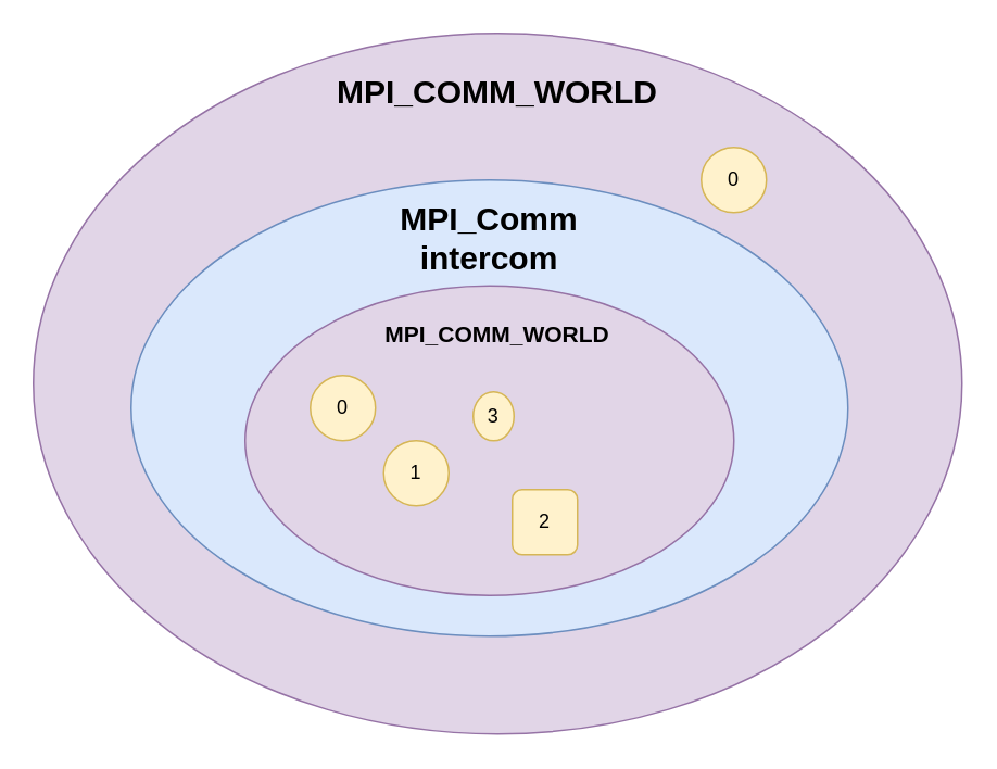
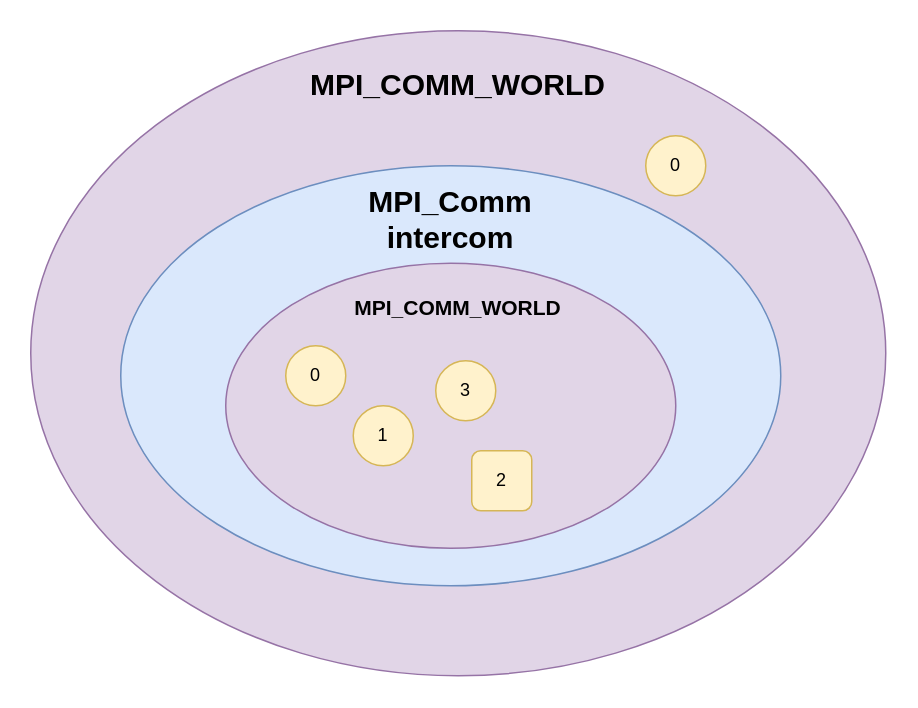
  <mxCell id="0" />
  <mxCell id="1" parent="0" />
  <mxCell id="2" value="" style="ellipse;whiteSpace=wrap;html=1;fillColor=#e1d5e7;strokeColor=#9673a6;" vertex="1" parent="1"><mxGeometry x="20" y="20" width="570" height="430" as="geometry" /></mxCell>
  <mxCell id="3" value="&lt;b style=&quot;font-size: 20px;&quot;&gt;MPI_COMM_WORLD&lt;/b&gt;" style="text;html=1;strokeColor=none;fillColor=none;align=center;verticalAlign=middle;whiteSpace=wrap;rounded=0;fontSize=20;" vertex="1" parent="1"><mxGeometry x="275" y="40" width="60" height="30" as="geometry" /></mxCell>
  <mxCell id="4" value="" style="ellipse;whiteSpace=wrap;html=1;fillColor=#dae8fc;strokeColor=#6c8ebf;" vertex="1" parent="1"><mxGeometry x="80" y="110" width="440" height="280" as="geometry" /></mxCell>
  <mxCell id="5" value="&lt;b style=&quot;font-size: 20px;&quot;&gt;MPI_Comm intercom&lt;/b&gt;" style="text;html=1;strokeColor=none;fillColor=none;align=center;verticalAlign=middle;whiteSpace=wrap;rounded=0;fontSize=20;" vertex="1" parent="1"><mxGeometry x="270" y="130" width="60" height="30" as="geometry" /></mxCell>
  <mxCell id="6" value="0" style="ellipse;whiteSpace=wrap;html=1;aspect=fixed;fillColor=#fff2cc;strokeColor=#d6b656;" vertex="1" parent="1"><mxGeometry x="430" y="90" width="40" height="40" as="geometry" /></mxCell>
  <mxCell id="7" value="1" style="ellipse;whiteSpace=wrap;html=1;aspect=fixed;fillColor=#fff2cc;strokeColor=#d6b656;" vertex="1" parent="1"><mxGeometry x="190" y="230" width="40" height="40" as="geometry" /></mxCell>
  <mxCell id="8" value="" style="ellipse;whiteSpace=wrap;html=1;fillColor=#e1d5e7;strokeColor=#9673a6;" vertex="1" parent="1"><mxGeometry x="150" y="175" width="300" height="190" as="geometry" /></mxCell>
  <mxCell id="9" value="&lt;b style=&quot;font-size: 14px;&quot;&gt;MPI_COMM_WORLD&lt;/b&gt;" style="text;html=1;strokeColor=none;fillColor=none;align=center;verticalAlign=middle;whiteSpace=wrap;rounded=0;fontSize=14;" vertex="1" parent="1"><mxGeometry x="275" y="190" width="60" height="30" as="geometry" /></mxCell>
  <mxCell id="10" value="0" style="ellipse;whiteSpace=wrap;html=1;aspect=fixed;fillColor=#fff2cc;strokeColor=#d6b656;" vertex="1" parent="1"><mxGeometry x="190" y="230" width="40" height="40" as="geometry" /></mxCell>
  <mxCell id="11" value="1" style="ellipse;whiteSpace=wrap;html=1;aspect=fixed;fillColor=#fff2cc;strokeColor=#d6b656;" vertex="1" parent="1"><mxGeometry x="235" y="270" width="40" height="40" as="geometry" /></mxCell>
  <mxCell id="12" value="2" style="whiteSpace=wrap;html=1;aspect=fixed;fillColor=#fff2cc;strokeColor=#d6b656;rounded=1;" vertex="1" parent="1"><mxGeometry x="314" y="300" width="40" height="40" as="geometry" /></mxCell>
- <mxCell id="13" value="3" style="ellipse;whiteSpace=wrap;html=1;aspect=fixed;fillColor=#fff2cc;strokeColor=#d6b656;" vertex="1" parent="1"><mxGeometry x="290" y="240" width="25" height="30" as="geometry" /></mxCell>
+ <mxCell id="13" value="3" style="ellipse;whiteSpace=wrap;html=1;aspect=fixed;fillColor=#fff2cc;strokeColor=#d6b656;" vertex="1" parent="1"><mxGeometry x="290" y="240" width="40" height="40" as="geometry" /></mxCell>
